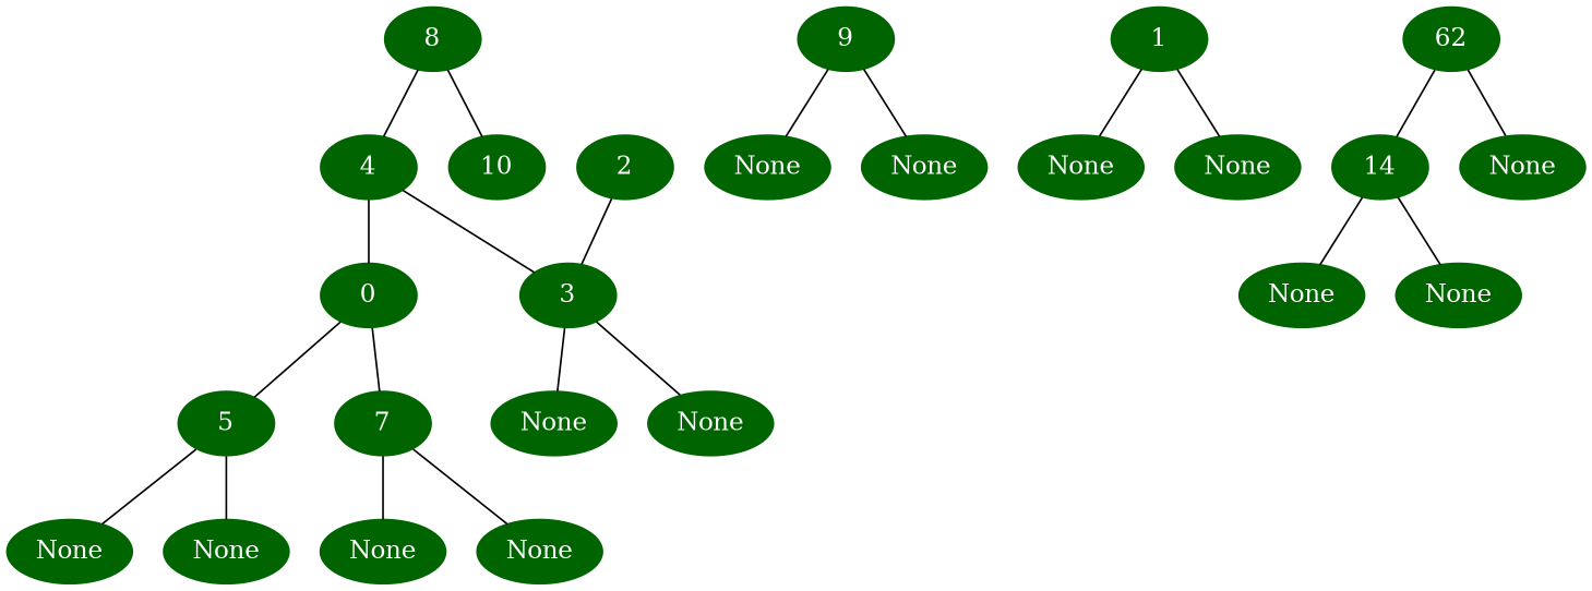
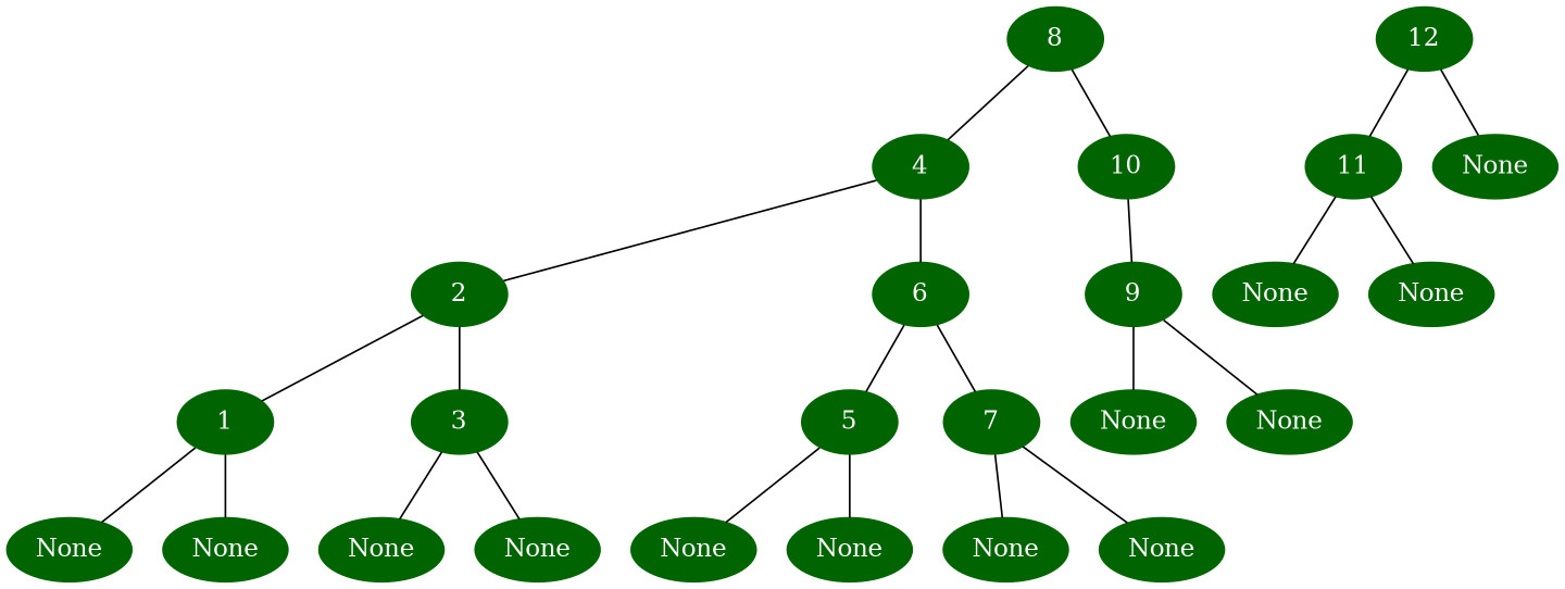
  graph {
    node [color=darkgreen fontcolor=white style=filled]
    n1 [label=8]
    n2 [label=4]
    n3 [label=10]
    n4 [label=2]
-   n5 [label=0]
+   n5 [label=6]
    n6 [label=9]
    n7 [label=1]
    n8 [label=3]
    n9 [label=5]
    n10 [label=7]
    n11 [label=None]
    n12 [label=None]
    n13 [label=None]
    n14 [label=None]
    n15 [label=None]
    n16 [label=None]
    n17 [label=None]
    n18 [label=None]
    n19 [label=None]
    n20 [label=None]
-   n21 [label=62]
-   n22 [label=14]
+   n21 [label=12]
+   n22 [label=11]
    n23 [label=None]
    n24 [label=None]
    n25 [label=None]
    n1 -- n2
    n1 -- n3
-   n2 -- n8
+   n2 -- n4
    n2 -- n5
+   n3 -- n6
+   n4 -- n7
    n4 -- n8
    n5 -- n9
    n5 -- n10
    n6 -- n19
    n6 -- n20
    n7 -- n11
    n7 -- n12
    n8 -- n13
    n8 -- n14
    n9 -- n15
    n9 -- n16
    n10 -- n17
    n10 -- n18
    n21 -- n22
    n21 -- n23
    n22 -- n24
    n22 -- n25
  }
